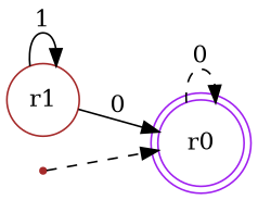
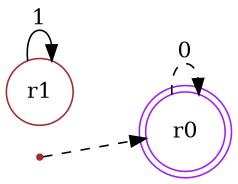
  digraph {
    rankdir=LR
    node [color=brown]
    edge [style=dashed]
    r0 [color=purple shape=doublecircle]
    r1 [shape=circle]
    qi [shape=point]
    r0 -> r0 [label=0]
-   r1 -> r0 [label=0 style=solid]
    r1 -> r1 [label=1 style=solid]
    qi -> r0
  }
